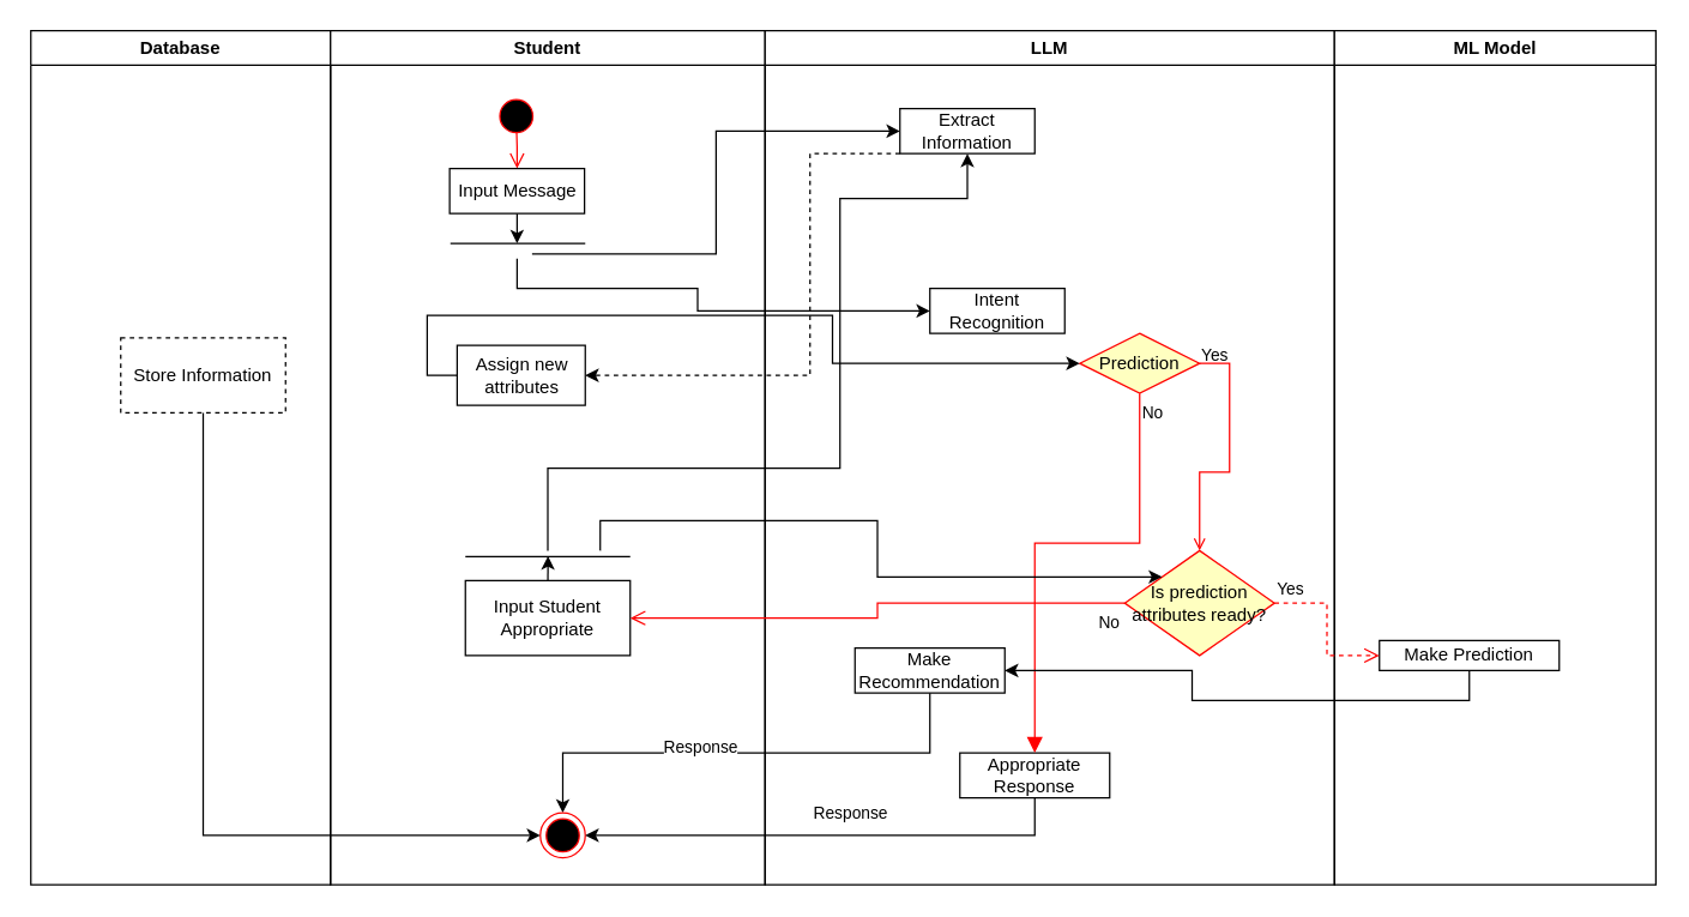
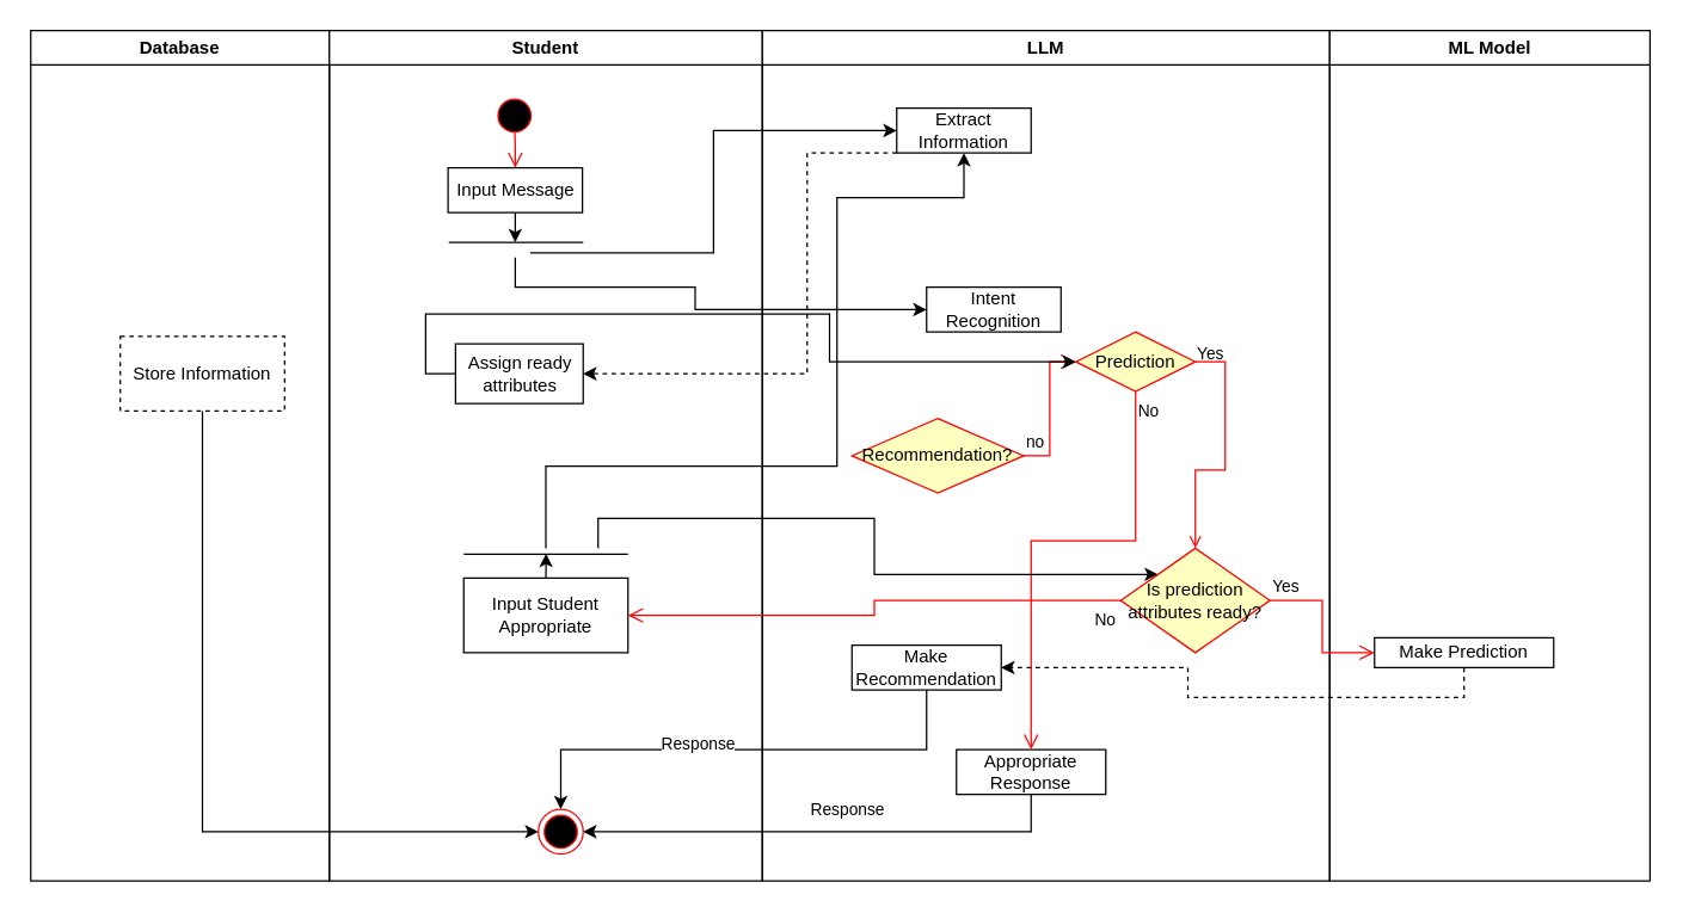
  <mxCell id="0" />
  <mxCell id="1" parent="0" />
  <mxCell id="2" value="Database" style="swimlane;whiteSpace=wrap;movable=1;resizable=1;rotatable=1;deletable=1;editable=1;locked=0;connectable=1;" parent="1" vertex="1"><mxGeometry x="20" y="20" width="200" height="570" as="geometry" /></mxCell>
  <mxCell id="3" value="Store Information" style="html=1;whiteSpace=wrap;dashed=1;" parent="2" vertex="1"><mxGeometry x="60" y="205.004" width="110" height="50" as="geometry" /></mxCell>
  <mxCell id="4" value="Student" style="swimlane;whiteSpace=wrap;movable=1;resizable=1;rotatable=1;deletable=1;editable=1;locked=0;connectable=1;" parent="1" vertex="1"><mxGeometry x="220" y="20" width="290" height="570" as="geometry" /></mxCell>
  <mxCell id="5" value="" style="edgeStyle=orthogonalEdgeStyle;html=1;verticalAlign=bottom;endArrow=open;endSize=8;strokeColor=#ff0000;rounded=0;" parent="4" edge="1"><mxGeometry relative="1" as="geometry"><mxPoint x="124.5" y="92" as="targetPoint" /><mxPoint x="124.0" y="62" as="sourcePoint" /></mxGeometry></mxCell>
  <mxCell id="6" style="edgeStyle=orthogonalEdgeStyle;rounded=0;orthogonalLoop=1;jettySize=auto;html=1;exitX=0.5;exitY=1;exitDx=0;exitDy=0;" parent="4" source="7" target="8" edge="1"><mxGeometry relative="1" as="geometry"><mxPoint x="124" y="142" as="targetPoint" /></mxGeometry></mxCell>
  <mxCell id="7" value="Input Message" style="html=1;whiteSpace=wrap;" parent="4" vertex="1"><mxGeometry x="79.5" y="92" width="90" height="30" as="geometry" /></mxCell>
  <mxCell id="8" value="" style="line;strokeWidth=1;fillColor=none;align=left;verticalAlign=middle;spacingTop=-1;spacingLeft=3;spacingRight=3;rotatable=0;labelPosition=right;points=[];portConstraint=eastwest;strokeColor=inherit;" parent="4" vertex="1"><mxGeometry x="80" y="138" width="90" height="8" as="geometry" /></mxCell>
  <mxCell id="9" value="" style="text;strokeColor=none;fillColor=none;align=left;verticalAlign=middle;spacingTop=-1;spacingLeft=4;spacingRight=4;rotatable=0;labelPosition=right;points=[];portConstraint=eastwest;" parent="4" vertex="1"><mxGeometry x="114.5" y="146" width="20" height="6" as="geometry" /></mxCell>
  <mxCell id="10" value="" style="ellipse;html=1;shape=startState;fillColor=#000000;strokeColor=#ff0000;" parent="4" vertex="1"><mxGeometry x="109" y="42" width="30" height="30" as="geometry" /></mxCell>
  <mxCell id="11" value="Input Student Appropriate" style="html=1;whiteSpace=wrap;" parent="4" vertex="1"><mxGeometry x="90" y="367" width="110" height="50" as="geometry" /></mxCell>
  <mxCell id="12" value="" style="line;strokeWidth=1;fillColor=none;align=left;verticalAlign=middle;spacingTop=-1;spacingLeft=3;spacingRight=3;rotatable=0;labelPosition=right;points=[];portConstraint=eastwest;strokeColor=inherit;" vertex="1" parent="4"><mxGeometry x="90" y="347" width="110" height="8" as="geometry" /></mxCell>
  <mxCell id="13" style="rounded=0;orthogonalLoop=1;jettySize=auto;html=1;entryX=0.501;entryY=0.456;entryDx=0;entryDy=0;entryPerimeter=0;" edge="1" parent="4" source="11" target="12"><mxGeometry relative="1" as="geometry" /></mxCell>
  <mxCell id="14" value="LLM" style="swimlane;whiteSpace=wrap;movable=1;resizable=1;rotatable=1;deletable=1;editable=1;locked=0;connectable=1;" parent="1" vertex="1"><mxGeometry x="510" y="20" width="380" height="570" as="geometry" /></mxCell>
  <mxCell id="15" value="Intent Recognition" style="whiteSpace=wrap;html=1;" parent="14" vertex="1"><mxGeometry x="110" y="172" width="90" height="30" as="geometry" /></mxCell>
+ <mxCell id="16" value="Recommendation?" style="rhombus;whiteSpace=wrap;html=1;fontColor=#000000;fillColor=#ffffc0;strokeColor=#ff0000;" parent="14" vertex="1"><mxGeometry x="60" y="260" width="115" height="50" as="geometry" /></mxCell>
  <mxCell id="17" value="Is prediction attributes ready?" style="rhombus;whiteSpace=wrap;html=1;fontColor=#000000;fillColor=#ffffc0;strokeColor=#ff0000;" parent="14" vertex="1"><mxGeometry x="240" y="347" width="100" height="70" as="geometry" /></mxCell>
  <mxCell id="18" value="Extract Information" style="whiteSpace=wrap;html=1;" parent="14" vertex="1"><mxGeometry x="90" y="52" width="90" height="30" as="geometry" /></mxCell>
  <mxCell id="19" value="Make Recommendation" style="whiteSpace=wrap;html=1;" parent="14" vertex="1"><mxGeometry x="60" y="412" width="100" height="30" as="geometry" /></mxCell>
  <mxCell id="20" value="Appropriate Response" style="whiteSpace=wrap;html=1;" parent="14" vertex="1"><mxGeometry x="130" y="482" width="100" height="30" as="geometry" /></mxCell>
  <mxCell id="21" value="" style="group" parent="14" vertex="1" connectable="0"><mxGeometry x="280" y="202" width="40" height="30" as="geometry" /></mxCell>
  <mxCell id="22" value="Yes" style="text;html=1;align=center;verticalAlign=middle;resizable=0;points=[];autosize=1;strokeColor=none;fillColor=none;fontSize=11;" parent="21" vertex="1"><mxGeometry width="40" height="30" as="geometry" /></mxCell>
  <mxCell id="23" value="ML Model" style="swimlane;whiteSpace=wrap;movable=1;resizable=1;rotatable=1;deletable=1;editable=1;locked=0;connectable=1;" parent="1" vertex="1"><mxGeometry x="890" y="20" width="214.5" height="570" as="geometry" /></mxCell>
  <mxCell id="24" value="Make Prediction" style="html=1;whiteSpace=wrap;" parent="23" vertex="1"><mxGeometry x="30" y="407" width="120" height="20" as="geometry" /></mxCell>
  <mxCell id="25" style="edgeStyle=orthogonalEdgeStyle;rounded=0;orthogonalLoop=1;jettySize=auto;html=1;entryX=0;entryY=0.5;entryDx=0;entryDy=0;" parent="1" source="9" target="18" edge="1"><mxGeometry relative="1" as="geometry"><mxPoint x="580" y="92" as="targetPoint" /></mxGeometry></mxCell>
  <mxCell id="26" style="edgeStyle=orthogonalEdgeStyle;rounded=0;orthogonalLoop=1;jettySize=auto;html=1;entryX=0;entryY=0.5;entryDx=0;entryDy=0;" parent="1" source="9" target="15" edge="1"><mxGeometry relative="1" as="geometry"><mxPoint x="580" y="212" as="targetPoint" /><Array as="points"><mxPoint x="344" y="192" /><mxPoint x="465" y="192" /><mxPoint x="465" y="207" /></Array></mxGeometry></mxCell>
  <mxCell id="27" style="edgeStyle=orthogonalEdgeStyle;rounded=0;orthogonalLoop=1;jettySize=auto;html=1;exitX=0;exitY=1;exitDx=0;exitDy=0;entryX=1;entryY=0.5;entryDx=0;entryDy=0;dashed=1;" parent="1" source="18" target="40" edge="1"><mxGeometry relative="1" as="geometry"><mxPoint x="390" y="272" as="targetPoint" /><Array as="points"><mxPoint x="540" y="102" /><mxPoint x="540" y="250" /></Array></mxGeometry></mxCell>
+ <mxCell id="28" value="no" style="edgeStyle=orthogonalEdgeStyle;html=1;align=left;verticalAlign=bottom;endArrow=open;endSize=8;strokeColor=#ff0000;rounded=0;entryX=0;entryY=0.5;entryDx=0;entryDy=0;" parent="1" source="16" target="32" edge="1"><mxGeometry x="-1" relative="1" as="geometry"><mxPoint x="700" y="257" as="targetPoint" /></mxGeometry></mxCell>
  <mxCell id="29" style="edgeStyle=orthogonalEdgeStyle;rounded=0;orthogonalLoop=1;jettySize=auto;html=1;exitX=0.5;exitY=1;exitDx=0;exitDy=0;entryX=0.5;entryY=0;entryDx=0;entryDy=0;" parent="1" source="19" target="31" edge="1"><mxGeometry relative="1" as="geometry" /></mxCell>
  <mxCell id="30" value="Response" style="edgeLabel;html=1;align=center;verticalAlign=middle;resizable=0;points=[];" parent="29" vertex="1" connectable="0"><mxGeometry x="0.073" y="-33" relative="1" as="geometry"><mxPoint x="-20" y="28" as="offset" /></mxGeometry></mxCell>
  <mxCell id="31" value="" style="ellipse;html=1;shape=endState;fillColor=#000000;strokeColor=#ff0000;" parent="1" vertex="1"><mxGeometry x="360" y="542" width="30" height="30" as="geometry" /></mxCell>
  <mxCell id="32" value="Prediction" style="rhombus;whiteSpace=wrap;html=1;fontColor=#000000;fillColor=#ffffc0;strokeColor=#ff0000;" parent="1" vertex="1"><mxGeometry x="720" y="222" width="80" height="40" as="geometry" /></mxCell>
- <mxCell id="33" value="No" style="edgeStyle=orthogonalEdgeStyle;html=1;align=left;verticalAlign=top;endArrow=block;endSize=8;strokeColor=#ff0000;rounded=0;entryX=0.5;entryY=0;entryDx=0;entryDy=0;exitX=0.5;exitY=1;exitDx=0;exitDy=0;" parent="1" source="32" target="20" edge="1"><mxGeometry x="-1" relative="1" as="geometry"><mxPoint x="740" y="332" as="targetPoint" /><Array as="points"><mxPoint x="760" y="362" /><mxPoint x="690" y="362" /></Array></mxGeometry></mxCell>
+ <mxCell id="33" value="No" style="edgeStyle=orthogonalEdgeStyle;html=1;align=left;verticalAlign=top;endArrow=open;endSize=8;strokeColor=#ff0000;rounded=0;entryX=0.5;entryY=0;entryDx=0;entryDy=0;exitX=0.5;exitY=1;exitDx=0;exitDy=0;" parent="1" source="32" target="20" edge="1"><mxGeometry x="-1" relative="1" as="geometry"><mxPoint x="740" y="332" as="targetPoint" /><Array as="points"><mxPoint x="760" y="362" /><mxPoint x="690" y="362" /></Array></mxGeometry></mxCell>
  <mxCell id="34" style="edgeStyle=orthogonalEdgeStyle;rounded=0;orthogonalLoop=1;jettySize=auto;html=1;exitX=0.5;exitY=1;exitDx=0;exitDy=0;entryX=1;entryY=0.5;entryDx=0;entryDy=0;" parent="1" source="20" target="31" edge="1"><mxGeometry relative="1" as="geometry" /></mxCell>
  <mxCell id="35" value="Response" style="edgeLabel;html=1;align=center;verticalAlign=middle;resizable=0;points=[];" parent="34" vertex="1" connectable="0"><mxGeometry x="-0.086" y="-16" relative="1" as="geometry"><mxPoint as="offset" /></mxGeometry></mxCell>
- <mxCell id="36" value="Yes" style="edgeStyle=orthogonalEdgeStyle;html=1;align=left;verticalAlign=bottom;endArrow=open;endSize=8;strokeColor=#ff0000;rounded=0;dashed=1;" parent="1" source="17" target="24" edge="1"><mxGeometry x="-1" relative="1" as="geometry"><mxPoint x="930" y="372" as="targetPoint" /></mxGeometry></mxCell>
+ <mxCell id="36" value="Yes" style="edgeStyle=orthogonalEdgeStyle;html=1;align=left;verticalAlign=bottom;endArrow=open;endSize=8;strokeColor=#ff0000;rounded=0;" parent="1" source="17" target="24" edge="1"><mxGeometry x="-1" relative="1" as="geometry"><mxPoint x="930" y="372" as="targetPoint" /></mxGeometry></mxCell>
  <mxCell id="37" value="No" style="edgeStyle=orthogonalEdgeStyle;html=1;align=left;verticalAlign=top;endArrow=open;endSize=8;strokeColor=#ff0000;rounded=0;entryX=1;entryY=0.5;entryDx=0;entryDy=0;" parent="1" source="17" target="11" edge="1"><mxGeometry x="-0.891" relative="1" as="geometry"><mxPoint x="460" y="305" as="targetPoint" /><mxPoint as="offset" /></mxGeometry></mxCell>
- <mxCell id="38" style="edgeStyle=orthogonalEdgeStyle;rounded=0;orthogonalLoop=1;jettySize=auto;html=1;exitX=0.5;exitY=1;exitDx=0;exitDy=0;entryX=1;entryY=0.5;entryDx=0;entryDy=0;" parent="1" source="24" target="19" edge="1"><mxGeometry relative="1" as="geometry" /></mxCell>
+ <mxCell id="38" style="edgeStyle=orthogonalEdgeStyle;rounded=0;orthogonalLoop=1;jettySize=auto;html=1;exitX=0.5;exitY=1;exitDx=0;exitDy=0;entryX=1;entryY=0.5;entryDx=0;entryDy=0;dashed=1;" parent="1" source="24" target="19" edge="1"><mxGeometry relative="1" as="geometry" /></mxCell>
  <mxCell id="39" style="edgeStyle=orthogonalEdgeStyle;rounded=0;orthogonalLoop=1;jettySize=auto;html=1;exitX=0;exitY=0.5;exitDx=0;exitDy=0;" parent="1" source="40" target="32" edge="1"><mxGeometry relative="1" as="geometry"><mxPoint x="190" y="250.474" as="targetPoint" /></mxGeometry></mxCell>
- <mxCell id="40" value="Assign new attributes" style="html=1;whiteSpace=wrap;" parent="1" vertex="1"><mxGeometry x="304.5" y="230" width="85.5" height="40" as="geometry" /></mxCell>
+ <mxCell id="40" value="Assign ready attributes" style="html=1;whiteSpace=wrap;" parent="1" vertex="1"><mxGeometry x="304.5" y="230" width="85.5" height="40" as="geometry" /></mxCell>
  <mxCell id="41" style="edgeStyle=orthogonalEdgeStyle;rounded=0;orthogonalLoop=1;jettySize=auto;html=1;exitX=0.5;exitY=1;exitDx=0;exitDy=0;entryX=0;entryY=0.5;entryDx=0;entryDy=0;" parent="1" source="3" target="31" edge="1"><mxGeometry relative="1" as="geometry" /></mxCell>
  <mxCell id="42" style="edgeStyle=orthogonalEdgeStyle;rounded=0;orthogonalLoop=1;jettySize=auto;html=1;exitX=1;exitY=0.5;exitDx=0;exitDy=0;entryX=0.5;entryY=0;entryDx=0;entryDy=0;strokeColor=#FF0000;endArrow=open;endFill=0;" parent="1" source="32" target="17" edge="1"><mxGeometry relative="1" as="geometry" /></mxCell>
  <mxCell id="43" style="edgeStyle=orthogonalEdgeStyle;rounded=0;orthogonalLoop=1;jettySize=auto;html=1;entryX=0.5;entryY=1;entryDx=0;entryDy=0;" edge="1" parent="1" source="12" target="18"><mxGeometry relative="1" as="geometry"><Array as="points"><mxPoint x="365" y="312" /><mxPoint x="560" y="312" /><mxPoint x="560" y="132" /><mxPoint x="645" y="132" /></Array></mxGeometry></mxCell>
  <mxCell id="44" style="edgeStyle=orthogonalEdgeStyle;rounded=0;orthogonalLoop=1;jettySize=auto;html=1;entryX=0;entryY=0;entryDx=0;entryDy=0;exitX=0.818;exitY=0;exitDx=0;exitDy=0;exitPerimeter=0;" edge="1" parent="1" source="12" target="17"><mxGeometry relative="1" as="geometry" /></mxCell>
